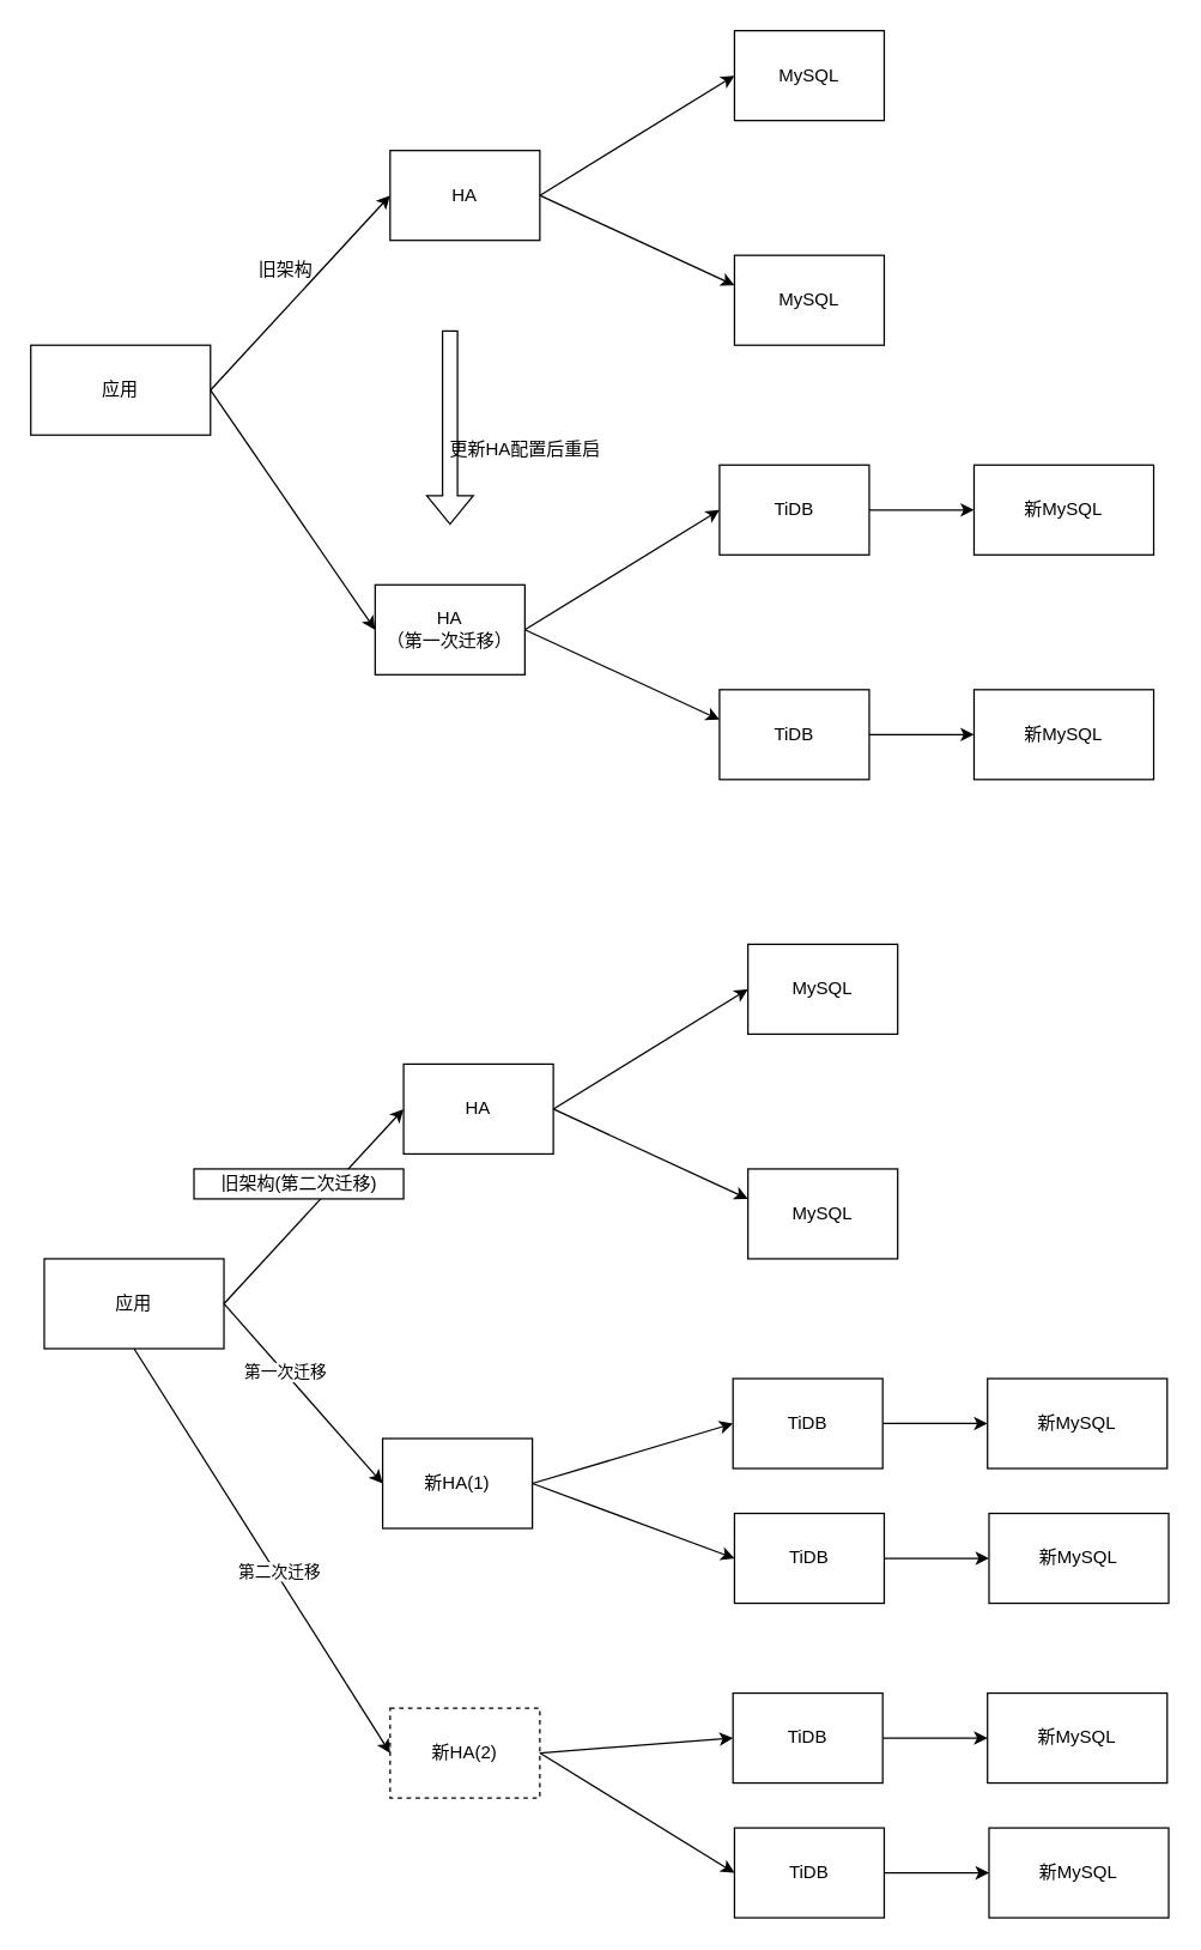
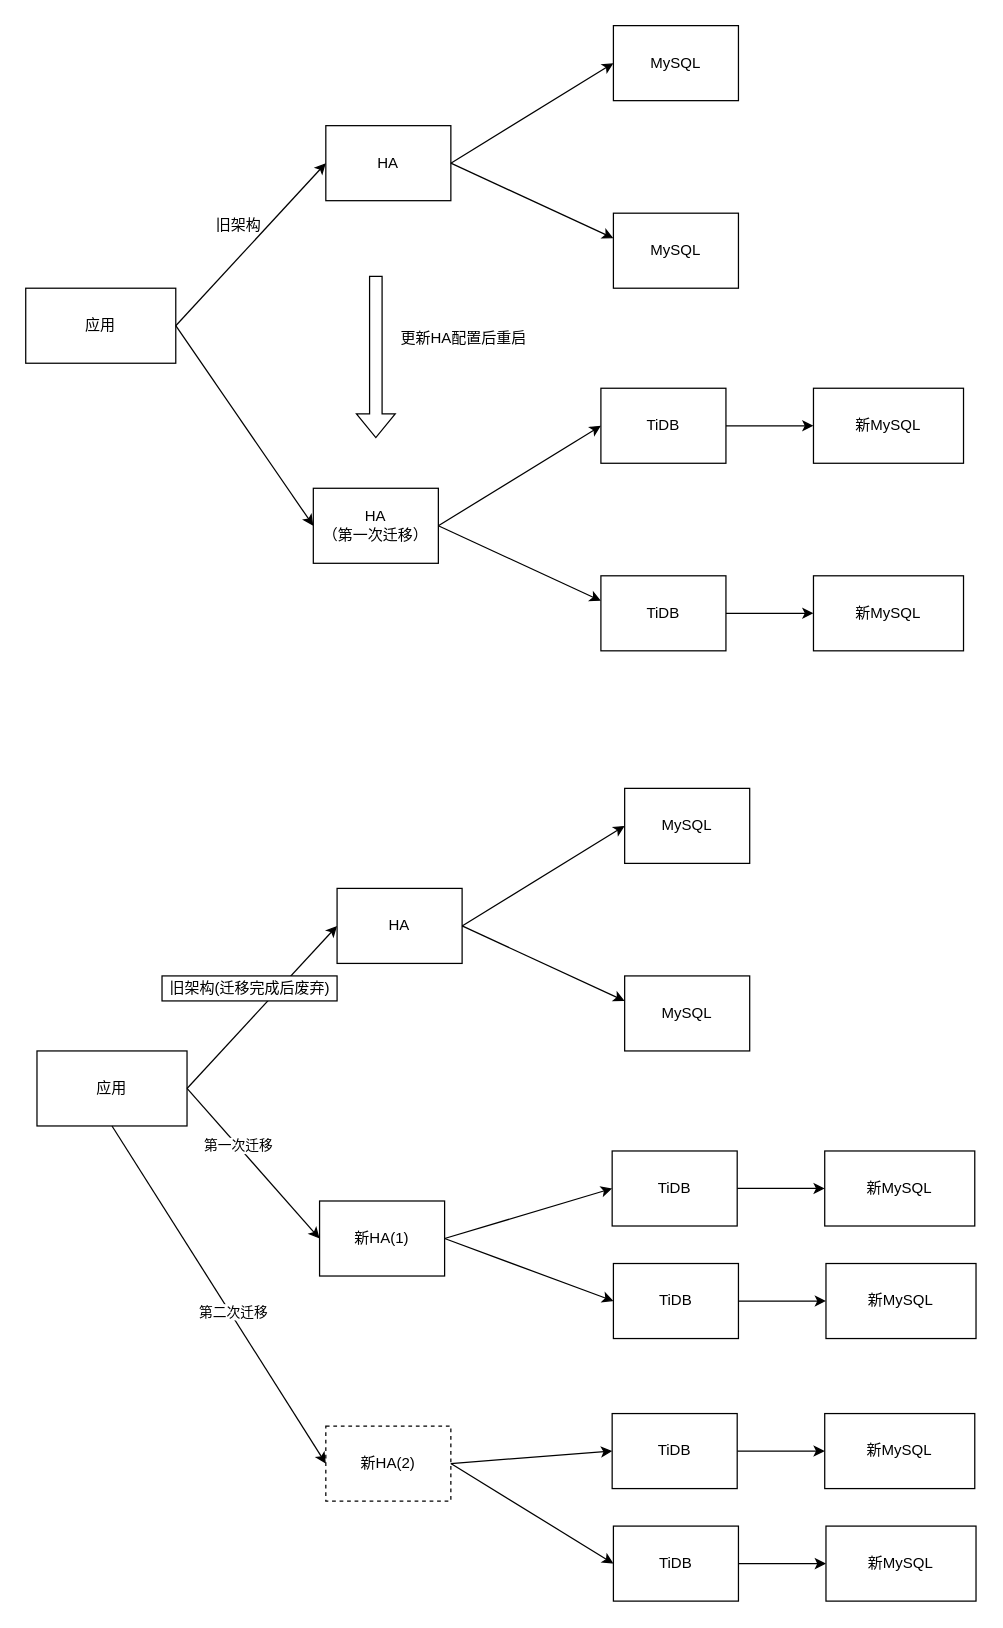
  <mxCell id="0" />
  <mxCell id="1" parent="0" />
  <mxCell id="2" value="应用" style="rounded=0;whiteSpace=wrap;html=1;fillColor=default;strokeColor=default;fontColor=default;labelBackgroundColor=default;" vertex="1" parent="1"><mxGeometry x="20" y="230" width="120" height="60" as="geometry" /></mxCell>
  <mxCell id="3" value="HA" style="rounded=0;whiteSpace=wrap;html=1;fillColor=default;strokeColor=default;fontColor=default;labelBackgroundColor=default;" vertex="1" parent="1"><mxGeometry x="260" y="100" width="100" height="60" as="geometry" /></mxCell>
  <mxCell id="4" value="MySQL" style="rounded=0;whiteSpace=wrap;html=1;fillColor=default;strokeColor=default;fontColor=default;labelBackgroundColor=default;" vertex="1" parent="1"><mxGeometry x="490" y="20" width="100" height="60" as="geometry" /></mxCell>
  <mxCell id="5" value="" style="endArrow=classic;html=1;rounded=0;labelBackgroundColor=default;fontColor=default;strokeColor=default;entryX=0;entryY=0.5;entryDx=0;entryDy=0;" edge="1" parent="1" target="4"><mxGeometry width="50" height="50" relative="1" as="geometry"><mxPoint x="360" y="130" as="sourcePoint" /><mxPoint x="420" y="80" as="targetPoint" /></mxGeometry></mxCell>
  <mxCell id="6" value="" style="endArrow=classic;html=1;rounded=0;labelBackgroundColor=default;fontColor=default;strokeColor=default;exitX=1;exitY=0.5;exitDx=0;exitDy=0;" edge="1" parent="1" source="3"><mxGeometry width="50" height="50" relative="1" as="geometry"><mxPoint x="380" y="230" as="sourcePoint" /><mxPoint x="490" y="190" as="targetPoint" /></mxGeometry></mxCell>
  <mxCell id="7" value="MySQL" style="rounded=0;whiteSpace=wrap;html=1;fontColor=default;strokeColor=default;fillColor=default;labelBackgroundColor=default;" vertex="1" parent="1"><mxGeometry x="490" y="170" width="100" height="60" as="geometry" /></mxCell>
  <mxCell id="8" value="HA&lt;br&gt;（第一次迁移）" style="rounded=0;whiteSpace=wrap;html=1;fillColor=default;strokeColor=default;fontColor=default;" vertex="1" parent="1"><mxGeometry x="250" y="390" width="100" height="60" as="geometry" /></mxCell>
  <mxCell id="9" value="" style="edgeStyle=orthogonalEdgeStyle;rounded=0;orthogonalLoop=1;jettySize=auto;html=1;labelBackgroundColor=default;fontColor=default;strokeColor=default;" edge="1" parent="1" source="10" target="15"><mxGeometry relative="1" as="geometry" /></mxCell>
  <mxCell id="10" value="TiDB" style="rounded=0;whiteSpace=wrap;html=1;fillColor=default;strokeColor=default;fontColor=default;" vertex="1" parent="1"><mxGeometry x="480" y="310" width="100" height="60" as="geometry" /></mxCell>
  <mxCell id="11" value="" style="endArrow=classic;html=1;rounded=0;labelBackgroundColor=default;fontColor=default;strokeColor=default;entryX=0;entryY=0.5;entryDx=0;entryDy=0;" edge="1" parent="1" target="10"><mxGeometry width="50" height="50" relative="1" as="geometry"><mxPoint x="350" y="420" as="sourcePoint" /><mxPoint x="410" y="370" as="targetPoint" /></mxGeometry></mxCell>
  <mxCell id="12" value="" style="endArrow=classic;html=1;rounded=0;labelBackgroundColor=default;fontColor=default;strokeColor=default;exitX=1;exitY=0.5;exitDx=0;exitDy=0;" edge="1" parent="1" source="8"><mxGeometry width="50" height="50" relative="1" as="geometry"><mxPoint x="370" y="520" as="sourcePoint" /><mxPoint x="480" y="480" as="targetPoint" /></mxGeometry></mxCell>
  <mxCell id="13" value="" style="edgeStyle=orthogonalEdgeStyle;rounded=0;orthogonalLoop=1;jettySize=auto;html=1;labelBackgroundColor=default;fontColor=default;strokeColor=default;" edge="1" parent="1" source="14" target="16"><mxGeometry relative="1" as="geometry" /></mxCell>
  <mxCell id="14" value="TiDB" style="rounded=0;whiteSpace=wrap;html=1;fontColor=default;strokeColor=default;fillColor=default;" vertex="1" parent="1"><mxGeometry x="480" y="460" width="100" height="60" as="geometry" /></mxCell>
  <mxCell id="15" value="&lt;span&gt;新MySQL&lt;/span&gt;" style="whiteSpace=wrap;html=1;rounded=0;" vertex="1" parent="1"><mxGeometry x="650" y="310" width="120" height="60" as="geometry" /></mxCell>
  <mxCell id="16" value="&lt;span&gt;新MySQL&lt;/span&gt;" style="whiteSpace=wrap;html=1;rounded=0;" vertex="1" parent="1"><mxGeometry x="650" y="460" width="120" height="60" as="geometry" /></mxCell>
  <mxCell id="17" value="" style="endArrow=classic;html=1;rounded=0;labelBackgroundColor=default;fontColor=default;strokeColor=default;entryX=0;entryY=0.5;entryDx=0;entryDy=0;" edge="1" parent="1" target="3"><mxGeometry width="50" height="50" relative="1" as="geometry"><mxPoint x="140" y="260" as="sourcePoint" /><mxPoint x="190" y="210" as="targetPoint" /></mxGeometry></mxCell>
  <mxCell id="18" value="" style="endArrow=classic;html=1;rounded=0;labelBackgroundColor=default;fontColor=default;strokeColor=default;entryX=0;entryY=0.5;entryDx=0;entryDy=0;" edge="1" parent="1" target="8"><mxGeometry width="50" height="50" relative="1" as="geometry"><mxPoint x="140" y="260" as="sourcePoint" /><mxPoint x="380" y="310" as="targetPoint" /></mxGeometry></mxCell>
  <mxCell id="19" value="旧架构" style="text;html=1;align=center;verticalAlign=middle;resizable=0;points=[];autosize=1;strokeColor=none;fillColor=none;fontColor=default;" vertex="1" parent="1"><mxGeometry x="165" y="170" width="50" height="20" as="geometry" /></mxCell>
  <mxCell id="20" value="" style="shape=flexArrow;endArrow=classic;html=1;rounded=0;labelBackgroundColor=default;fontColor=default;strokeColor=default;" edge="1" parent="1"><mxGeometry width="50" height="50" relative="1" as="geometry"><mxPoint x="300" y="220" as="sourcePoint" /><mxPoint x="300" y="350" as="targetPoint" /></mxGeometry></mxCell>
- <mxCell id="21" value="更新HA配置后重启" style="text;html=1;align=center;verticalAlign=middle;resizable=0;points=[];autosize=1;strokeColor=none;fillColor=none;fontColor=default;" vertex="1" parent="1"><mxGeometry x="290" y="290" width="120" height="20" as="geometry" /></mxCell>
+ <mxCell id="21" value="更新HA配置后重启" style="text;html=1;align=center;verticalAlign=middle;resizable=0;points=[];autosize=1;strokeColor=none;fillColor=none;fontColor=default;" vertex="1" parent="1"><mxGeometry x="310" y="260" width="120" height="20" as="geometry" /></mxCell>
  <mxCell id="22" value="应用" style="rounded=0;whiteSpace=wrap;html=1;fillColor=default;strokeColor=default;fontColor=default;labelBackgroundColor=default;" vertex="1" parent="1"><mxGeometry x="29" y="840" width="120" height="60" as="geometry" /></mxCell>
  <mxCell id="23" value="HA" style="rounded=0;whiteSpace=wrap;html=1;fillColor=default;strokeColor=default;fontColor=default;labelBackgroundColor=default;" vertex="1" parent="1"><mxGeometry x="269" y="710" width="100" height="60" as="geometry" /></mxCell>
  <mxCell id="24" value="MySQL" style="rounded=0;whiteSpace=wrap;html=1;fillColor=default;strokeColor=default;fontColor=default;labelBackgroundColor=default;" vertex="1" parent="1"><mxGeometry x="499" y="630" width="100" height="60" as="geometry" /></mxCell>
  <mxCell id="25" value="" style="endArrow=classic;html=1;rounded=0;labelBackgroundColor=default;fontColor=default;strokeColor=default;entryX=0;entryY=0.5;entryDx=0;entryDy=0;fillColor=default;" edge="1" parent="1" target="24"><mxGeometry width="50" height="50" relative="1" as="geometry"><mxPoint x="369" y="740" as="sourcePoint" /><mxPoint x="429" y="690" as="targetPoint" /></mxGeometry></mxCell>
  <mxCell id="26" value="" style="endArrow=classic;html=1;rounded=0;labelBackgroundColor=default;fontColor=default;strokeColor=default;exitX=1;exitY=0.5;exitDx=0;exitDy=0;fillColor=default;" edge="1" parent="1" source="23"><mxGeometry width="50" height="50" relative="1" as="geometry"><mxPoint x="389" y="840" as="sourcePoint" /><mxPoint x="499" y="800" as="targetPoint" /></mxGeometry></mxCell>
  <mxCell id="27" value="MySQL" style="rounded=0;whiteSpace=wrap;html=1;fontColor=default;strokeColor=default;fillColor=default;labelBackgroundColor=default;" vertex="1" parent="1"><mxGeometry x="499" y="780" width="100" height="60" as="geometry" /></mxCell>
  <mxCell id="28" value="新HA(1)" style="rounded=0;whiteSpace=wrap;html=1;fillColor=default;strokeColor=default;fontColor=default;labelBackgroundColor=default;" vertex="1" parent="1"><mxGeometry x="255" y="960" width="100" height="60" as="geometry" /></mxCell>
  <mxCell id="29" value="" style="edgeStyle=orthogonalEdgeStyle;rounded=0;orthogonalLoop=1;jettySize=auto;html=1;labelBackgroundColor=default;fontColor=default;strokeColor=default;fillColor=default;" edge="1" parent="1" source="30" target="35"><mxGeometry relative="1" as="geometry" /></mxCell>
  <mxCell id="30" value="TiDB" style="rounded=0;whiteSpace=wrap;html=1;fillColor=default;strokeColor=default;fontColor=default;labelBackgroundColor=default;" vertex="1" parent="1"><mxGeometry x="489" y="920" width="100" height="60" as="geometry" /></mxCell>
  <mxCell id="31" value="" style="endArrow=classic;html=1;rounded=0;labelBackgroundColor=default;fontColor=default;strokeColor=default;entryX=0;entryY=0.5;entryDx=0;entryDy=0;fillColor=default;exitX=1;exitY=0.5;exitDx=0;exitDy=0;" edge="1" parent="1" target="30" source="28"><mxGeometry width="50" height="50" relative="1" as="geometry"><mxPoint x="359" y="1030" as="sourcePoint" /><mxPoint x="419" y="980" as="targetPoint" /></mxGeometry></mxCell>
  <mxCell id="32" value="" style="endArrow=classic;html=1;rounded=0;labelBackgroundColor=default;fontColor=default;strokeColor=default;exitX=1;exitY=0.5;exitDx=0;exitDy=0;fillColor=default;entryX=0;entryY=0.5;entryDx=0;entryDy=0;" edge="1" parent="1" source="28" target="34"><mxGeometry width="50" height="50" relative="1" as="geometry"><mxPoint x="379" y="1130" as="sourcePoint" /><mxPoint x="489" y="1090" as="targetPoint" /></mxGeometry></mxCell>
  <mxCell id="33" value="" style="edgeStyle=orthogonalEdgeStyle;rounded=0;orthogonalLoop=1;jettySize=auto;html=1;labelBackgroundColor=default;fontColor=default;strokeColor=default;fillColor=default;" edge="1" parent="1" source="34" target="36"><mxGeometry relative="1" as="geometry" /></mxCell>
  <mxCell id="34" value="TiDB" style="rounded=0;whiteSpace=wrap;html=1;fontColor=default;strokeColor=default;fillColor=default;labelBackgroundColor=default;" vertex="1" parent="1"><mxGeometry x="490" y="1010" width="100" height="60" as="geometry" /></mxCell>
  <mxCell id="35" value="&lt;span&gt;新MySQL&lt;/span&gt;" style="whiteSpace=wrap;html=1;rounded=0;fillColor=default;strokeColor=default;labelBackgroundColor=default;fontColor=default;" vertex="1" parent="1"><mxGeometry x="659" y="920" width="120" height="60" as="geometry" /></mxCell>
  <mxCell id="36" value="&lt;span&gt;新MySQL&lt;/span&gt;" style="whiteSpace=wrap;html=1;rounded=0;fillColor=default;strokeColor=default;labelBackgroundColor=default;fontColor=default;" vertex="1" parent="1"><mxGeometry x="660" y="1010" width="120" height="60" as="geometry" /></mxCell>
  <mxCell id="37" value="" style="endArrow=classic;html=1;rounded=0;labelBackgroundColor=default;fontColor=default;strokeColor=default;entryX=0;entryY=0.5;entryDx=0;entryDy=0;fillColor=default;" edge="1" parent="1" target="23"><mxGeometry width="50" height="50" relative="1" as="geometry"><mxPoint x="149" y="870" as="sourcePoint" /><mxPoint x="199" y="820" as="targetPoint" /></mxGeometry></mxCell>
  <mxCell id="38" value="" style="endArrow=classic;html=1;rounded=0;labelBackgroundColor=default;fontColor=default;strokeColor=default;entryX=0;entryY=0.5;entryDx=0;entryDy=0;fillColor=default;" edge="1" parent="1" target="28"><mxGeometry width="50" height="50" relative="1" as="geometry"><mxPoint x="149" y="870" as="sourcePoint" /><mxPoint x="389" y="920" as="targetPoint" /></mxGeometry></mxCell>
  <mxCell id="39" value="第一次迁移" style="edgeLabel;html=1;align=center;verticalAlign=middle;resizable=0;points=[];fontColor=default;" vertex="1" connectable="0" parent="38"><mxGeometry x="-0.235" relative="1" as="geometry"><mxPoint as="offset" /></mxGeometry></mxCell>
- <mxCell id="40" value="旧架构(第二次迁移)" style="text;html=1;align=center;verticalAlign=middle;resizable=0;points=[];autosize=1;strokeColor=default;fillColor=default;fontColor=default;labelBackgroundColor=default;" vertex="1" parent="1"><mxGeometry x="129" y="780" width="140" height="20" as="geometry" /></mxCell>
+ <mxCell id="40" value="旧架构(迁移完成后废弃)" style="text;html=1;align=center;verticalAlign=middle;resizable=0;points=[];autosize=1;strokeColor=default;fillColor=default;fontColor=default;labelBackgroundColor=default;" vertex="1" parent="1"><mxGeometry x="129" y="780" width="140" height="20" as="geometry" /></mxCell>
  <mxCell id="41" value="新HA(2)" style="rounded=0;whiteSpace=wrap;html=1;fillColor=default;strokeColor=default;fontColor=default;labelBackgroundColor=default;dashed=1;" vertex="1" parent="1"><mxGeometry x="260" y="1140" width="100" height="60" as="geometry" /></mxCell>
  <mxCell id="42" value="" style="edgeStyle=orthogonalEdgeStyle;rounded=0;orthogonalLoop=1;jettySize=auto;html=1;labelBackgroundColor=default;fontColor=default;strokeColor=default;fillColor=default;" edge="1" parent="1" source="43" target="48"><mxGeometry relative="1" as="geometry" /></mxCell>
  <mxCell id="43" value="TiDB" style="rounded=0;whiteSpace=wrap;html=1;fillColor=default;strokeColor=default;fontColor=default;labelBackgroundColor=default;" vertex="1" parent="1"><mxGeometry x="489" y="1130" width="100" height="60" as="geometry" /></mxCell>
  <mxCell id="44" value="" style="endArrow=classic;html=1;rounded=0;labelBackgroundColor=default;fontColor=default;strokeColor=default;entryX=0;entryY=0.5;entryDx=0;entryDy=0;fillColor=default;exitX=1;exitY=0.5;exitDx=0;exitDy=0;" edge="1" parent="1" source="41" target="43"><mxGeometry width="50" height="50" relative="1" as="geometry"><mxPoint x="359" y="1240" as="sourcePoint" /><mxPoint x="419" y="1190" as="targetPoint" /></mxGeometry></mxCell>
  <mxCell id="45" value="" style="endArrow=classic;html=1;rounded=0;labelBackgroundColor=default;fontColor=default;strokeColor=default;exitX=1;exitY=0.5;exitDx=0;exitDy=0;fillColor=default;entryX=0;entryY=0.5;entryDx=0;entryDy=0;" edge="1" parent="1" source="41" target="47"><mxGeometry width="50" height="50" relative="1" as="geometry"><mxPoint x="379" y="1340" as="sourcePoint" /><mxPoint x="489" y="1300" as="targetPoint" /></mxGeometry></mxCell>
  <mxCell id="46" value="" style="edgeStyle=orthogonalEdgeStyle;rounded=0;orthogonalLoop=1;jettySize=auto;html=1;labelBackgroundColor=default;fontColor=default;strokeColor=default;fillColor=default;" edge="1" parent="1" source="47" target="49"><mxGeometry relative="1" as="geometry" /></mxCell>
  <mxCell id="47" value="TiDB" style="rounded=0;whiteSpace=wrap;html=1;fontColor=default;strokeColor=default;fillColor=default;labelBackgroundColor=default;" vertex="1" parent="1"><mxGeometry x="490" y="1220" width="100" height="60" as="geometry" /></mxCell>
  <mxCell id="48" value="&lt;span&gt;新MySQL&lt;/span&gt;" style="whiteSpace=wrap;html=1;rounded=0;fillColor=default;strokeColor=default;labelBackgroundColor=default;fontColor=default;" vertex="1" parent="1"><mxGeometry x="659" y="1130" width="120" height="60" as="geometry" /></mxCell>
  <mxCell id="49" value="&lt;span&gt;新MySQL&lt;/span&gt;" style="whiteSpace=wrap;html=1;rounded=0;fillColor=default;strokeColor=default;labelBackgroundColor=default;fontColor=default;" vertex="1" parent="1"><mxGeometry x="660" y="1220" width="120" height="60" as="geometry" /></mxCell>
  <mxCell id="50" value="" style="endArrow=classic;html=1;rounded=0;labelBackgroundColor=default;fontColor=default;strokeColor=default;fillColor=default;exitX=0.5;exitY=1;exitDx=0;exitDy=0;entryX=0;entryY=0.5;entryDx=0;entryDy=0;" edge="1" parent="1" source="22" target="41"><mxGeometry width="50" height="50" relative="1" as="geometry"><mxPoint x="370" y="1070" as="sourcePoint" /><mxPoint x="420" y="1020" as="targetPoint" /></mxGeometry></mxCell>
  <mxCell id="51" value="第二次迁移" style="edgeLabel;html=1;align=center;verticalAlign=middle;resizable=0;points=[];fontColor=default;" vertex="1" connectable="0" parent="50"><mxGeometry x="0.116" y="3" relative="1" as="geometry"><mxPoint x="-1" as="offset" /></mxGeometry></mxCell>
